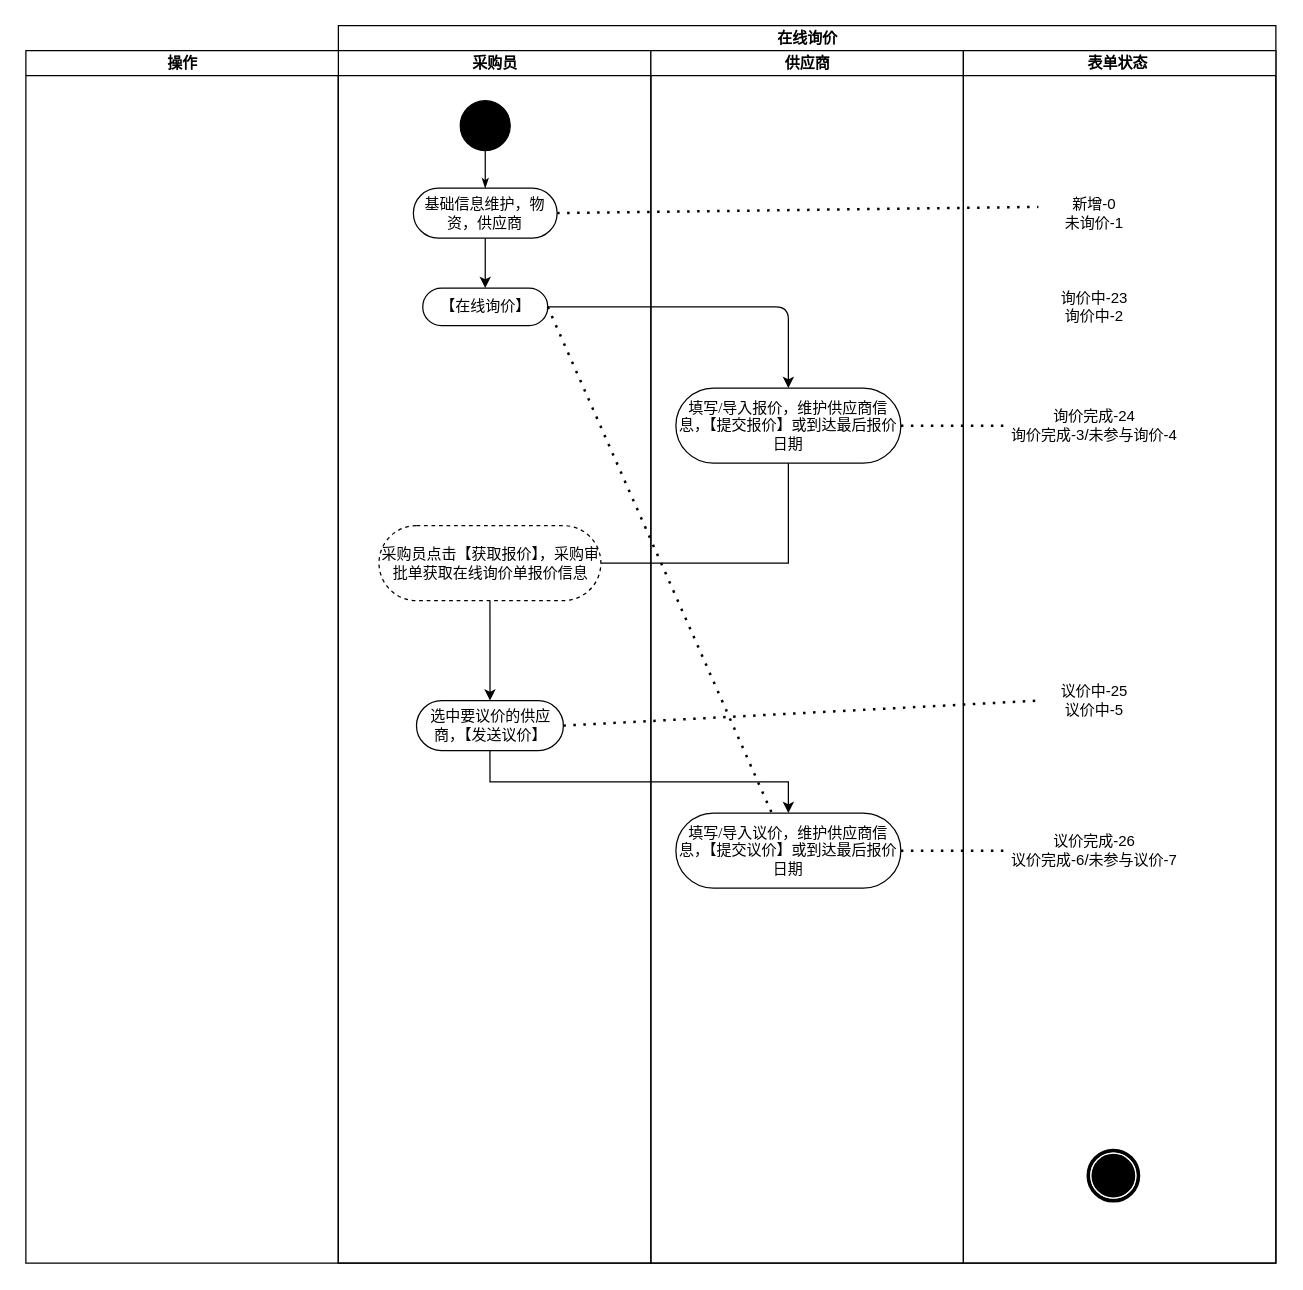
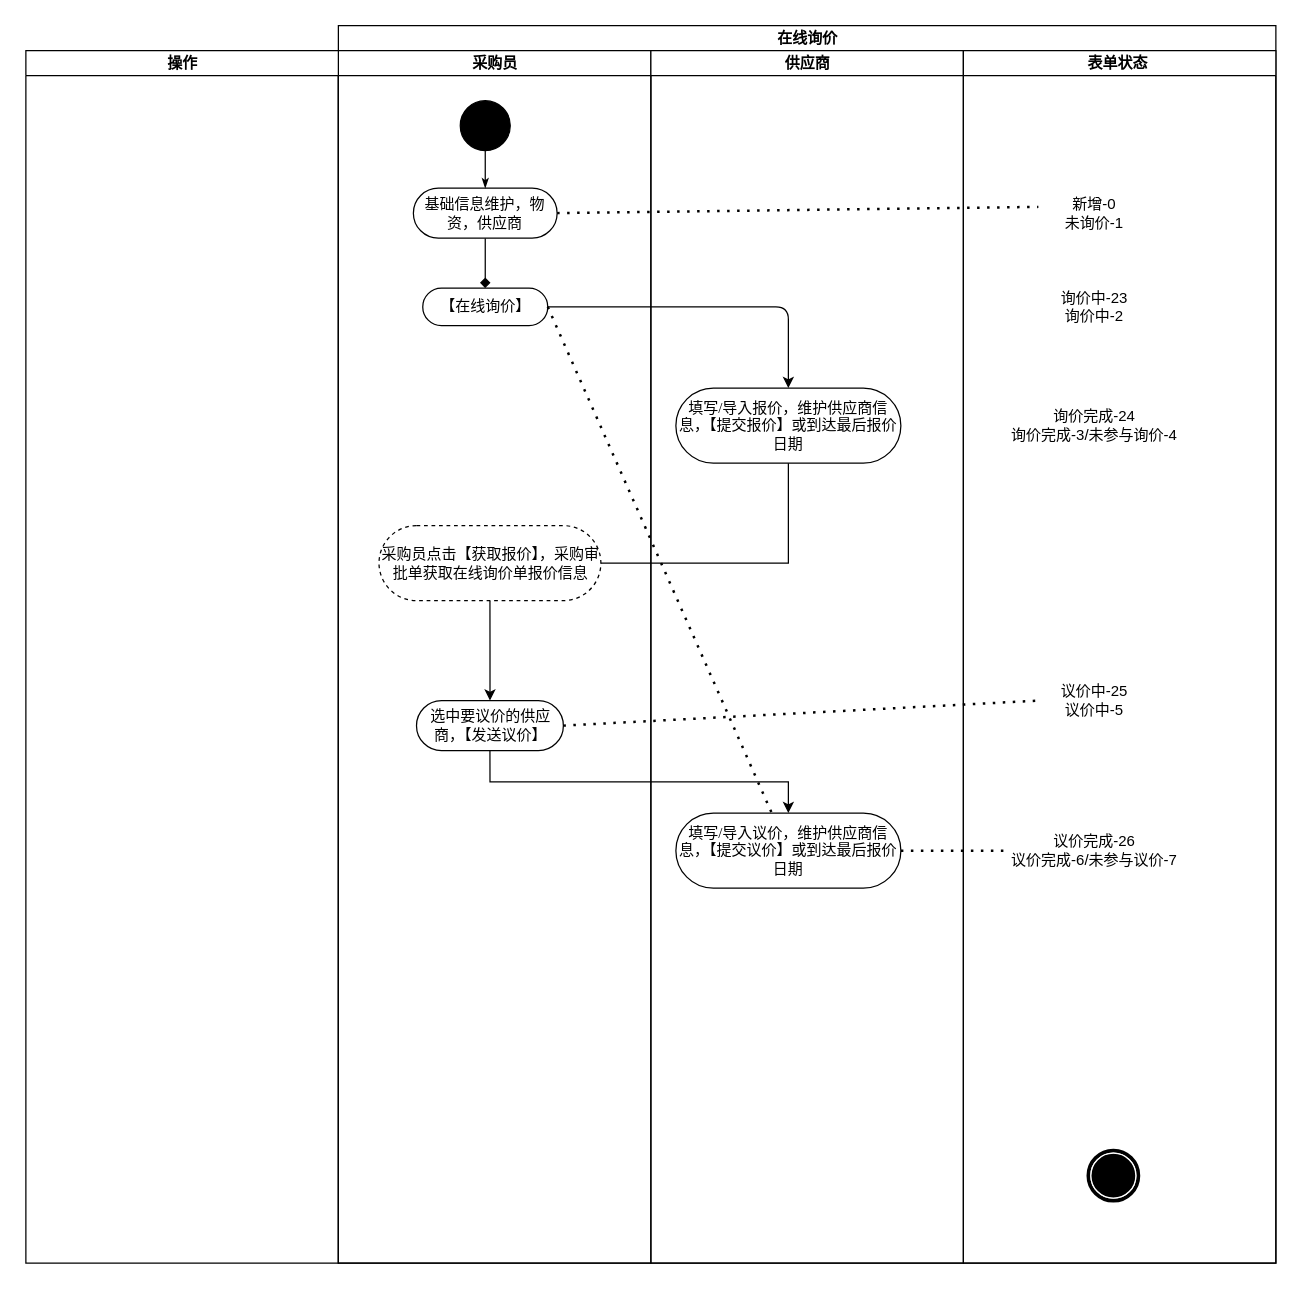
  <mxCell id="0" />
  <mxCell id="1" parent="0" />
  <mxCell id="2" value="在线询价" style="swimlane;html=1;childLayout=stackLayout;startSize=20;rounded=0;shadow=0;comic=0;labelBackgroundColor=none;strokeWidth=1;fontFamily=Verdana;fontSize=12;align=center;" parent="1" vertex="1"><mxGeometry x="270" y="20" width="750" height="990" as="geometry" /></mxCell>
  <mxCell id="3" value="采购员" style="swimlane;html=1;startSize=20;" parent="2" vertex="1"><mxGeometry y="20" width="250" height="970" as="geometry" /></mxCell>
  <mxCell id="4" value="" style="ellipse;whiteSpace=wrap;html=1;rounded=0;shadow=0;comic=0;labelBackgroundColor=none;strokeWidth=1;fillColor=#000000;fontFamily=Verdana;fontSize=12;align=center;" parent="3" vertex="1"><mxGeometry x="97.5" y="40" width="40" height="40" as="geometry" /></mxCell>
- <mxCell id="5" style="edgeStyle=orthogonalEdgeStyle;rounded=0;orthogonalLoop=1;jettySize=auto;html=1;exitX=0.5;exitY=1;exitDx=0;exitDy=0;entryX=0.5;entryY=0;entryDx=0;entryDy=0;" edge="1" parent="3" source="6" target="8"><mxGeometry relative="1" as="geometry" /></mxCell>
+ <mxCell id="5" style="edgeStyle=orthogonalEdgeStyle;rounded=0;orthogonalLoop=1;jettySize=auto;html=1;exitX=0.5;exitY=1;exitDx=0;exitDy=0;entryX=0.5;entryY=0;entryDx=0;entryDy=0;endArrow=diamond;" edge="1" parent="3" source="6" target="8"><mxGeometry relative="1" as="geometry" /></mxCell>
  <mxCell id="6" value="基础信息维护，物资，供应商" style="rounded=1;whiteSpace=wrap;html=1;shadow=0;comic=0;labelBackgroundColor=none;strokeWidth=1;fontFamily=Verdana;fontSize=12;align=center;arcSize=50;" parent="3" vertex="1"><mxGeometry x="60" y="110" width="115" height="40" as="geometry" /></mxCell>
  <mxCell id="7" style="edgeStyle=orthogonalEdgeStyle;rounded=0;html=1;labelBackgroundColor=none;startArrow=none;startFill=0;startSize=5;endArrow=classicThin;endFill=1;endSize=5;jettySize=auto;orthogonalLoop=1;strokeWidth=1;fontFamily=Verdana;fontSize=12" parent="3" source="4" target="6" edge="1"><mxGeometry relative="1" as="geometry" /></mxCell>
  <mxCell id="8" value="【在线询价】" style="rounded=1;whiteSpace=wrap;html=1;shadow=0;comic=0;labelBackgroundColor=none;strokeWidth=1;fontFamily=Verdana;fontSize=12;align=center;arcSize=50;" vertex="1" parent="3"><mxGeometry x="67.5" y="190" width="100" height="30" as="geometry" /></mxCell>
  <mxCell id="9" style="edgeStyle=orthogonalEdgeStyle;rounded=0;orthogonalLoop=1;jettySize=auto;html=1;exitX=0.5;exitY=1;exitDx=0;exitDy=0;" edge="1" parent="3" source="10" target="11"><mxGeometry relative="1" as="geometry" /></mxCell>
  <mxCell id="10" value="采购员点击【获取报价】，采购审批单获取在线询价单报价信息" style="rounded=1;whiteSpace=wrap;html=1;shadow=0;comic=0;labelBackgroundColor=none;strokeWidth=1;fontFamily=Verdana;fontSize=12;align=center;arcSize=50;dashed=1;" vertex="1" parent="3"><mxGeometry x="32.5" y="380" width="177.5" height="60" as="geometry" /></mxCell>
  <mxCell id="11" value="选中要议价的供应商，【发送议价】" style="rounded=1;whiteSpace=wrap;html=1;shadow=0;comic=0;labelBackgroundColor=none;strokeWidth=1;fontFamily=Verdana;fontSize=12;align=center;arcSize=50;" vertex="1" parent="3"><mxGeometry x="62.5" y="520" width="117.5" height="40" as="geometry" /></mxCell>
  <mxCell id="12" value="" style="endArrow=none;dashed=1;html=1;dashPattern=1 3;strokeWidth=2;exitX=1;exitY=0.5;exitDx=0;exitDy=0;entryX=0;entryY=0.5;entryDx=0;entryDy=0;entryPerimeter=0;" edge="1" parent="2" source="6"><mxGeometry width="50" height="50" relative="1" as="geometry"><mxPoint x="360" y="300" as="sourcePoint" /><mxPoint x="560" y="145" as="targetPoint" /></mxGeometry></mxCell>
  <mxCell id="13" value="供应商" style="swimlane;html=1;startSize=20;" parent="2" vertex="1"><mxGeometry x="250" y="20" width="250" height="970" as="geometry" /></mxCell>
  <mxCell id="14" value="填写/导入报价，维护供应商信息，【提交报价】或到达最后报价日期" style="rounded=1;whiteSpace=wrap;html=1;shadow=0;comic=0;labelBackgroundColor=none;strokeWidth=1;fontFamily=Verdana;fontSize=12;align=center;arcSize=50;" vertex="1" parent="13"><mxGeometry x="20" y="270" width="180" height="60" as="geometry" /></mxCell>
  <mxCell id="15" value="填写/导入议价，维护供应商信息，【提交议价】或到达最后报价日期" style="rounded=1;whiteSpace=wrap;html=1;shadow=0;comic=0;labelBackgroundColor=none;strokeWidth=1;fontFamily=Verdana;fontSize=12;align=center;arcSize=50;" vertex="1" parent="13"><mxGeometry x="20" y="610" width="180" height="60" as="geometry" /></mxCell>
  <mxCell id="16" value="表单状态&amp;nbsp;" style="swimlane;html=1;startSize=20;" parent="2" vertex="1"><mxGeometry x="500" y="20" width="250" height="970" as="geometry" /></mxCell>
  <mxCell id="17" value="" style="shape=mxgraph.bpmn.shape;html=1;verticalLabelPosition=bottom;labelBackgroundColor=#ffffff;verticalAlign=top;perimeter=ellipsePerimeter;outline=end;symbol=terminate;rounded=0;shadow=0;comic=0;strokeWidth=1;fontFamily=Verdana;fontSize=12;align=center;" parent="16" vertex="1"><mxGeometry x="100" y="880" width="40" height="40" as="geometry" /></mxCell>
  <mxCell id="18" value="新增-0&lt;br&gt;未询价-1" style="text;html=1;strokeColor=none;fillColor=none;align=center;verticalAlign=middle;whiteSpace=wrap;rounded=0;" vertex="1" parent="16"><mxGeometry x="60" y="110" width="90" height="40" as="geometry" /></mxCell>
  <mxCell id="19" value="询价中-23&lt;br&gt;询价中-2" style="text;html=1;strokeColor=none;fillColor=none;align=center;verticalAlign=middle;whiteSpace=wrap;rounded=0;" vertex="1" parent="16"><mxGeometry x="60" y="185" width="90" height="40" as="geometry" /></mxCell>
  <mxCell id="20" value="询价完成-24&lt;br&gt;询价完成-3/未参与询价-4" style="text;html=1;strokeColor=none;fillColor=none;align=center;verticalAlign=middle;whiteSpace=wrap;rounded=0;" vertex="1" parent="16"><mxGeometry x="35" y="280" width="140" height="40" as="geometry" /></mxCell>
  <mxCell id="21" value="议价中-25&lt;br&gt;议价中-5" style="text;html=1;strokeColor=none;fillColor=none;align=center;verticalAlign=middle;whiteSpace=wrap;rounded=0;" vertex="1" parent="16"><mxGeometry x="60" y="500" width="90" height="40" as="geometry" /></mxCell>
  <mxCell id="22" value="议价完成-26&lt;br&gt;议价完成-6/未参与议价-7" style="text;html=1;strokeColor=none;fillColor=none;align=center;verticalAlign=middle;whiteSpace=wrap;rounded=0;" vertex="1" parent="16"><mxGeometry x="35" y="620" width="140" height="40" as="geometry" /></mxCell>
  <mxCell id="23" value="" style="endArrow=classic;html=1;exitX=1;exitY=0.5;exitDx=0;exitDy=0;entryX=0.5;entryY=0;entryDx=0;entryDy=0;" edge="1" parent="2" source="8" target="14"><mxGeometry width="50" height="50" relative="1" as="geometry"><mxPoint x="370" y="300" as="sourcePoint" /><mxPoint x="360" y="270" as="targetPoint" /><Array as="points"><mxPoint x="360" y="225" /></Array></mxGeometry></mxCell>
  <mxCell id="24" value="" style="endArrow=none;dashed=1;html=1;dashPattern=1 3;strokeWidth=2;exitX=1;exitY=0.5;exitDx=0;exitDy=0;" edge="1" parent="2" source="8" target="15"><mxGeometry width="50" height="50" relative="1" as="geometry"><mxPoint x="370" y="300" as="sourcePoint" /><mxPoint x="420" y="250" as="targetPoint" /></mxGeometry></mxCell>
- <mxCell id="25" value="" style="endArrow=none;dashed=1;html=1;dashPattern=1 3;strokeWidth=2;exitX=1;exitY=0.5;exitDx=0;exitDy=0;entryX=0;entryY=0.5;entryDx=0;entryDy=0;" edge="1" parent="2" source="14" target="20"><mxGeometry width="50" height="50" relative="1" as="geometry"><mxPoint x="370" y="280" as="sourcePoint" /><mxPoint x="420" y="230" as="targetPoint" /></mxGeometry></mxCell>
  <mxCell id="26" style="edgeStyle=orthogonalEdgeStyle;rounded=0;orthogonalLoop=1;jettySize=auto;html=1;exitX=0.5;exitY=1;exitDx=0;exitDy=0;entryX=1;entryY=0.5;entryDx=0;entryDy=0;endArrow=none;" edge="1" parent="2" source="14" target="10"><mxGeometry relative="1" as="geometry" /></mxCell>
  <mxCell id="27" value="" style="endArrow=none;dashed=1;html=1;dashPattern=1 3;strokeWidth=2;exitX=1;exitY=0.5;exitDx=0;exitDy=0;entryX=0;entryY=0.5;entryDx=0;entryDy=0;" edge="1" parent="2" source="11" target="21"><mxGeometry width="50" height="50" relative="1" as="geometry"><mxPoint x="370" y="470" as="sourcePoint" /><mxPoint x="420" y="420" as="targetPoint" /></mxGeometry></mxCell>
  <mxCell id="28" style="edgeStyle=orthogonalEdgeStyle;rounded=0;orthogonalLoop=1;jettySize=auto;html=1;exitX=0.5;exitY=1;exitDx=0;exitDy=0;" edge="1" parent="2" source="11" target="15"><mxGeometry relative="1" as="geometry" /></mxCell>
  <mxCell id="29" value="" style="endArrow=none;dashed=1;html=1;dashPattern=1 3;strokeWidth=2;entryX=0;entryY=0.5;entryDx=0;entryDy=0;exitX=1;exitY=0.5;exitDx=0;exitDy=0;" edge="1" parent="2" source="15" target="22"><mxGeometry width="50" height="50" relative="1" as="geometry"><mxPoint x="220" y="560" as="sourcePoint" /><mxPoint x="270" y="510" as="targetPoint" /></mxGeometry></mxCell>
  <mxCell id="30" value="操作" style="swimlane;html=1;startSize=20;" vertex="1" parent="1"><mxGeometry x="20" y="40" width="250" height="970" as="geometry" /></mxCell>
